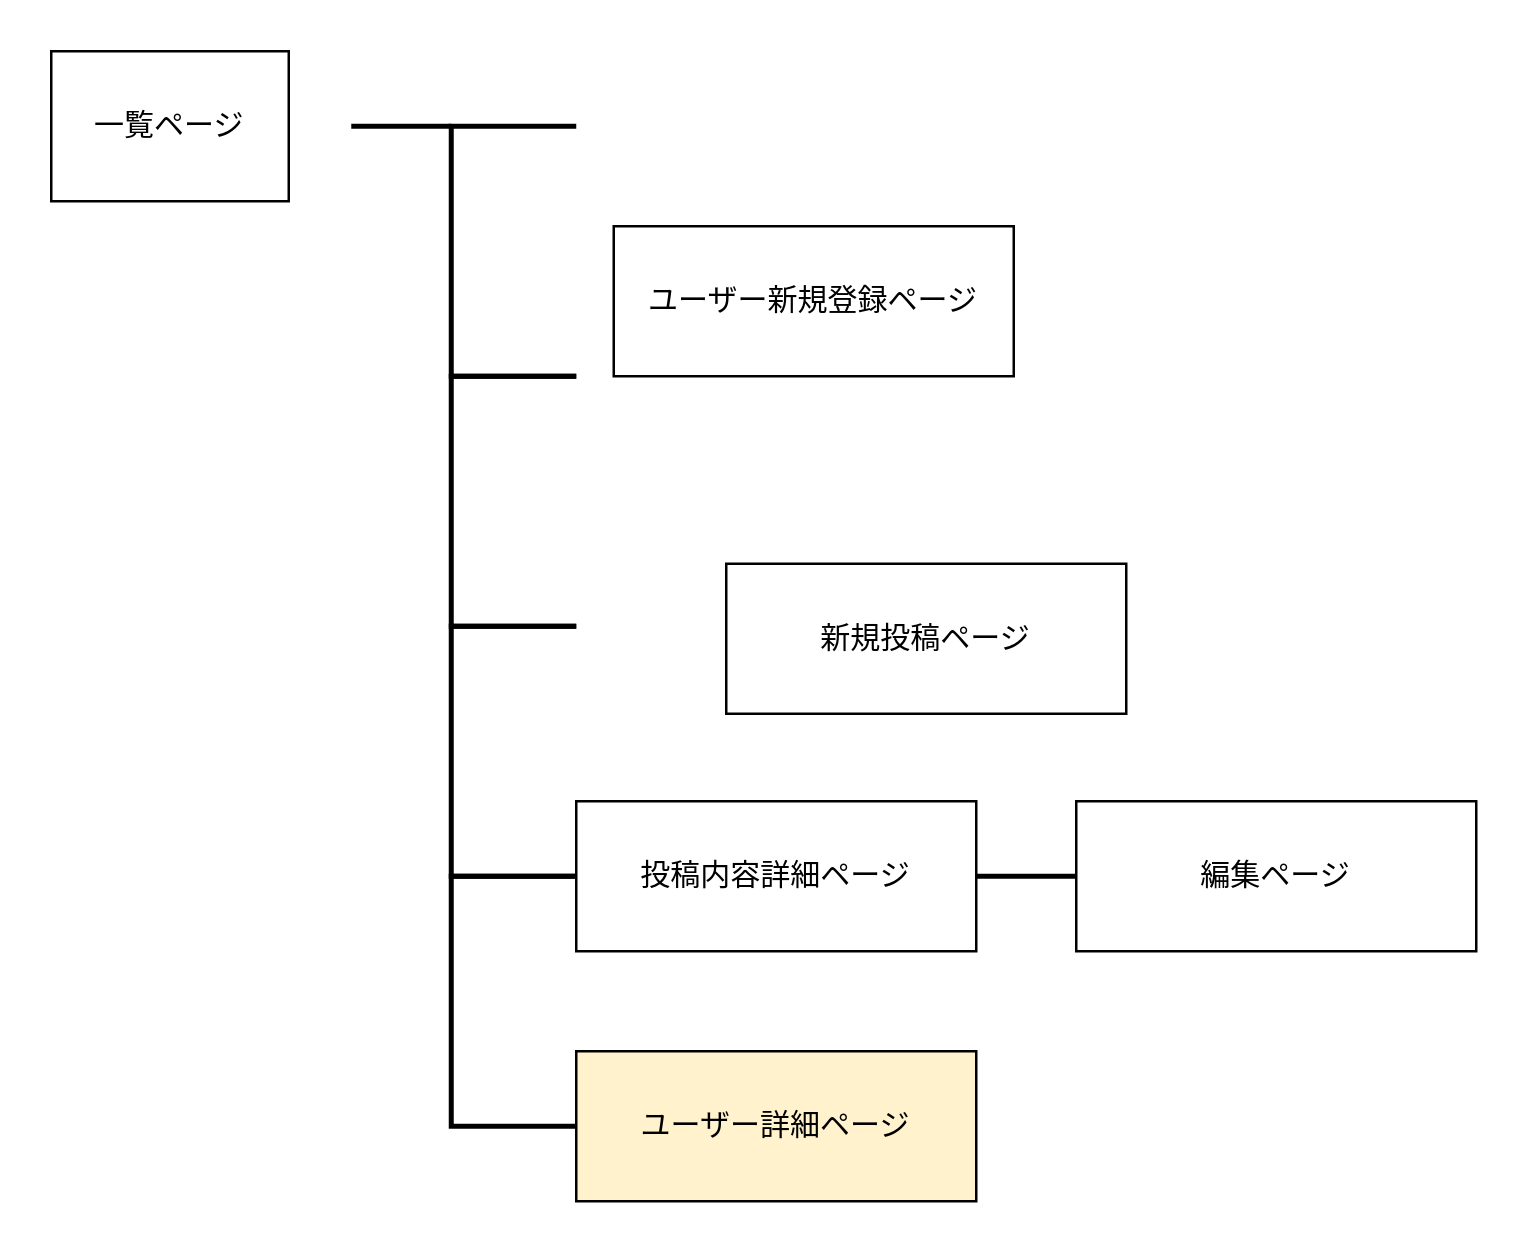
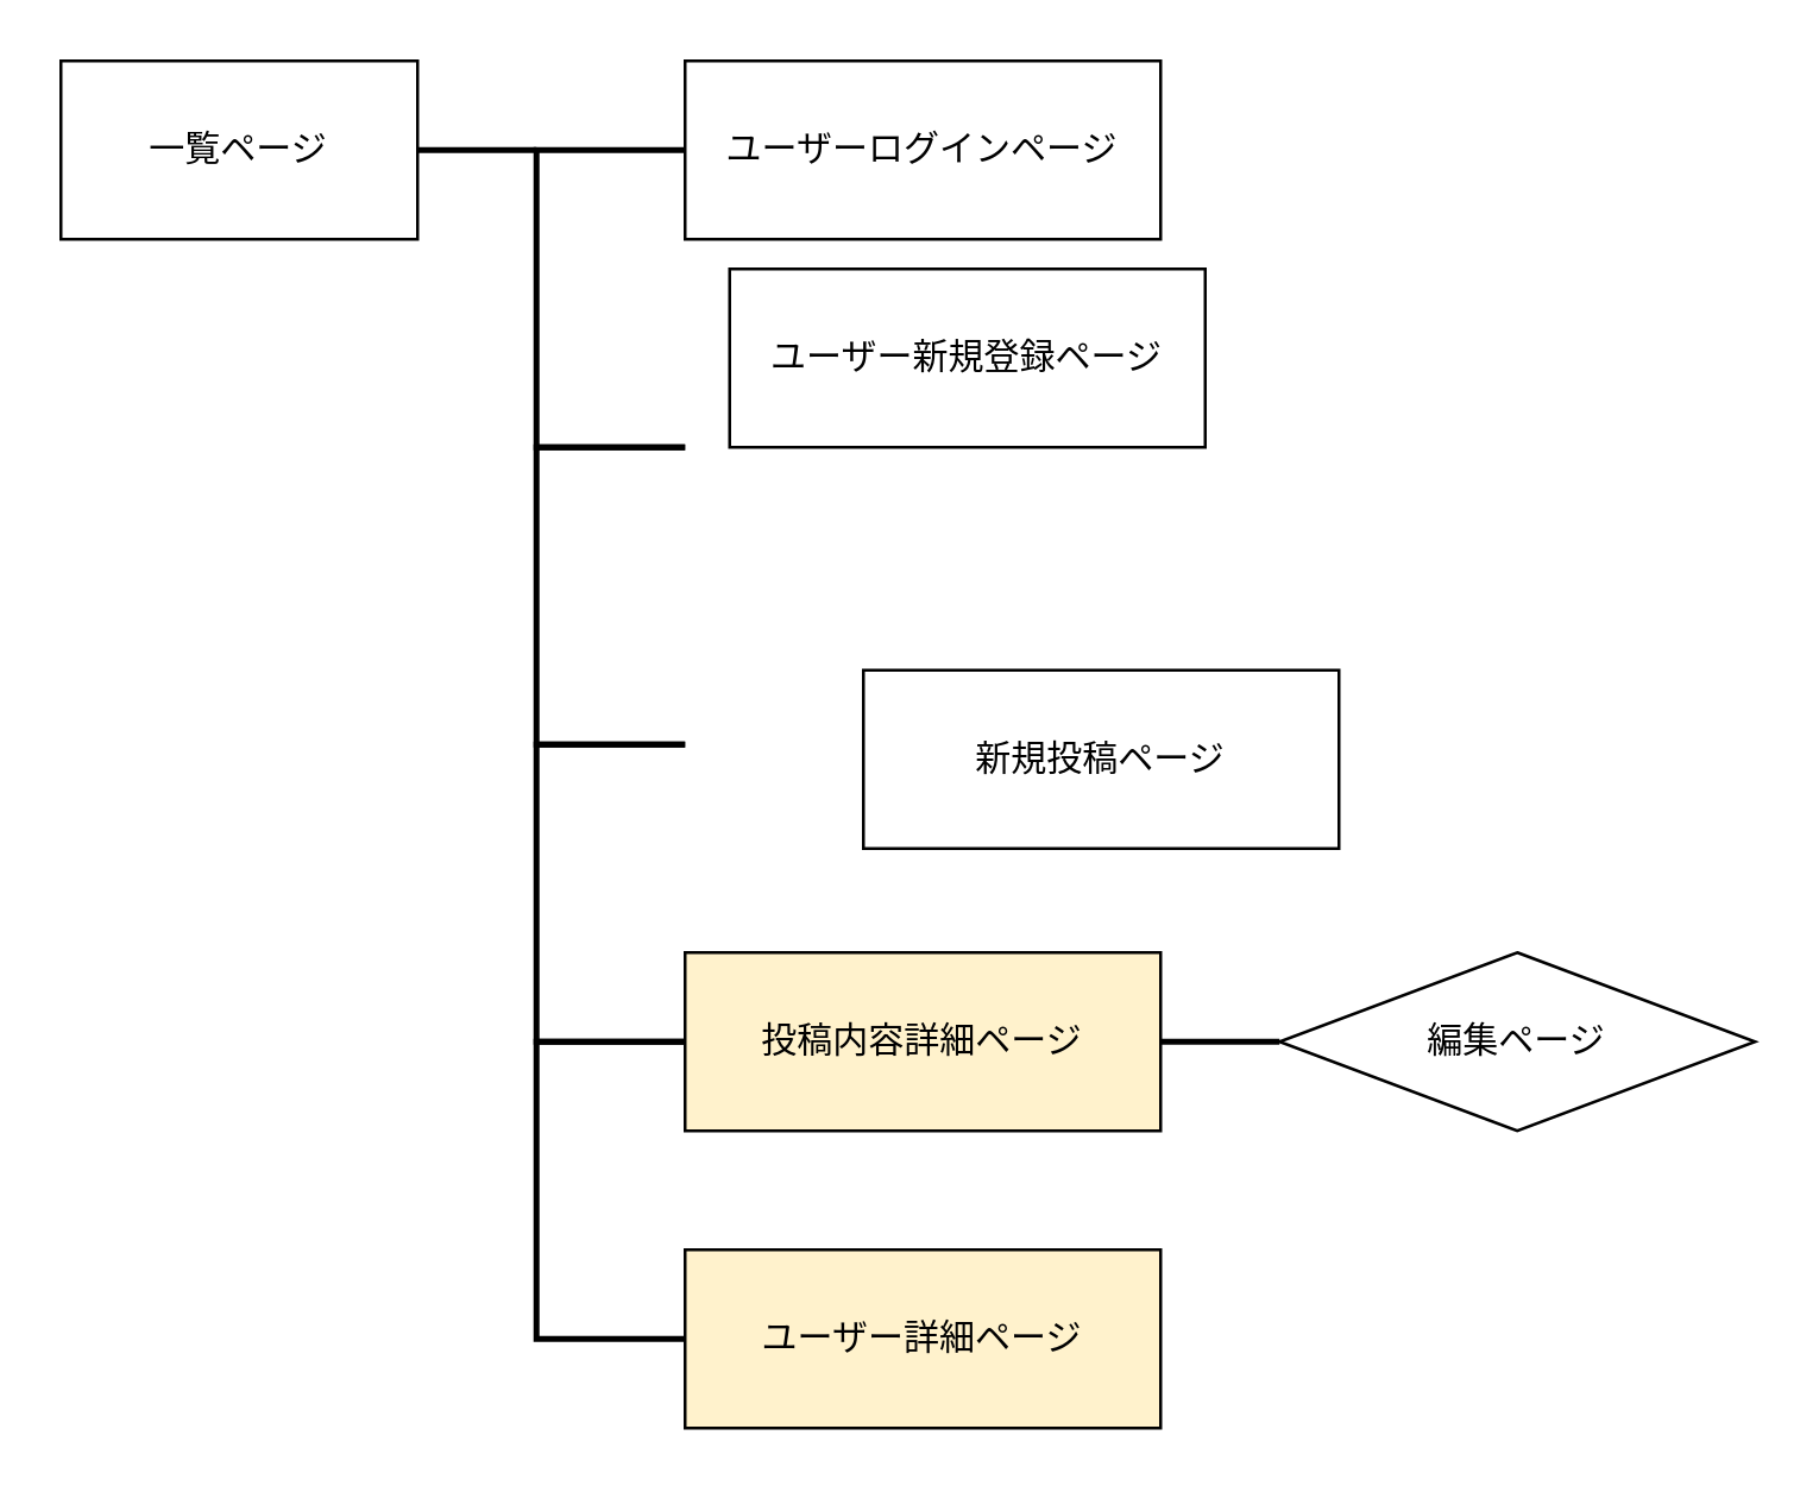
  <mxCell id="0" />
  <mxCell id="1" parent="0" />
- <mxCell id="2" value="一覧ページ" style="rounded=0;whiteSpace=wrap;html=1;" vertex="1" parent="1"><mxGeometry x="20" y="20" width="95" height="60" as="geometry" /></mxCell>
+ <mxCell id="2" value="一覧ページ" style="rounded=0;whiteSpace=wrap;html=1;" vertex="1" parent="1"><mxGeometry x="20" y="20" width="120" height="60" as="geometry" /></mxCell>
+ <mxCell id="3" value="ユーザーログインページ" style="rounded=0;whiteSpace=wrap;html=1;" vertex="1" parent="1"><mxGeometry x="230" y="20" width="160" height="60" as="geometry" /></mxCell>
  <mxCell id="4" value="ユーザー新規登録ページ" style="rounded=0;whiteSpace=wrap;html=1;" vertex="1" parent="1"><mxGeometry x="245" y="90" width="160" height="60" as="geometry" /></mxCell>
  <mxCell id="5" style="edgeStyle=orthogonalEdgeStyle;rounded=0;orthogonalLoop=1;jettySize=auto;html=1;exitX=0.5;exitY=0;exitDx=0;exitDy=0;exitPerimeter=0;entryX=0.5;entryY=0;entryDx=0;entryDy=0;entryPerimeter=0;" edge="1" parent="1"><mxGeometry relative="1" as="geometry"><mxPoint x="215" y="200" as="sourcePoint" /><mxPoint x="215" y="200" as="targetPoint" /></mxGeometry></mxCell>
  <mxCell id="6" value="" style="line;strokeWidth=2;html=1;perimeter=backbonePerimeter;points=[];outlineConnect=0;" vertex="1" parent="1"><mxGeometry x="140" y="45" width="40" height="10" as="geometry" /></mxCell>
  <mxCell id="7" value="新規投稿ページ" style="rounded=0;whiteSpace=wrap;html=1;" vertex="1" parent="1"><mxGeometry x="290" y="225" width="160" height="60" as="geometry" /></mxCell>
- <mxCell id="8" value="投稿内容詳細ページ" style="rounded=0;whiteSpace=wrap;html=1;" vertex="1" parent="1"><mxGeometry x="230" y="320" width="160" height="60" as="geometry" /></mxCell>
- <mxCell id="9" value="編集ページ" style="rounded=0;whiteSpace=wrap;html=1;" vertex="1" parent="1"><mxGeometry x="430" y="320" width="160" height="60" as="geometry" /></mxCell>
+ <mxCell id="8" value="投稿内容詳細ページ" style="rounded=0;whiteSpace=wrap;html=1;fillColor=#fff2cc;" vertex="1" parent="1"><mxGeometry x="230" y="320" width="160" height="60" as="geometry" /></mxCell>
+ <mxCell id="9" value="編集ページ" style="rhombus;whiteSpace=wrap;html=1;" vertex="1" parent="1"><mxGeometry x="430" y="320" width="160" height="60" as="geometry" /></mxCell>
  <mxCell id="10" value="" style="strokeWidth=2;html=1;shape=mxgraph.flowchart.annotation_1;align=left;pointerEvents=1;" vertex="1" parent="1"><mxGeometry x="180" y="50" width="50" height="100" as="geometry" /></mxCell>
  <mxCell id="11" value="" style="strokeWidth=2;html=1;shape=mxgraph.flowchart.annotation_1;align=left;pointerEvents=1;" vertex="1" parent="1"><mxGeometry x="180" y="150" width="50" height="100" as="geometry" /></mxCell>
  <mxCell id="12" value="ユーザー詳細ページ" style="rounded=0;whiteSpace=wrap;html=1;fillColor=#fff2cc;" vertex="1" parent="1"><mxGeometry x="230" y="420" width="160" height="60" as="geometry" /></mxCell>
  <mxCell id="13" value="" style="line;strokeWidth=2;html=1;perimeter=backbonePerimeter;points=[];outlineConnect=0;" vertex="1" parent="1"><mxGeometry x="390" y="345" width="40" height="10" as="geometry" /></mxCell>
  <mxCell id="14" value="" style="strokeWidth=2;html=1;shape=mxgraph.flowchart.annotation_1;align=left;pointerEvents=1;" vertex="1" parent="1"><mxGeometry x="180" y="250" width="50" height="100" as="geometry" /></mxCell>
  <mxCell id="15" value="" style="strokeWidth=2;html=1;shape=mxgraph.flowchart.annotation_1;align=left;pointerEvents=1;" vertex="1" parent="1"><mxGeometry x="180" y="350" width="50" height="100" as="geometry" /></mxCell>
